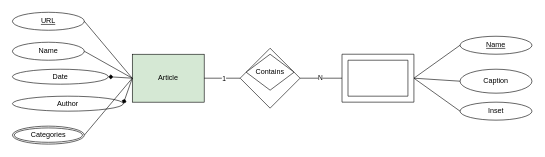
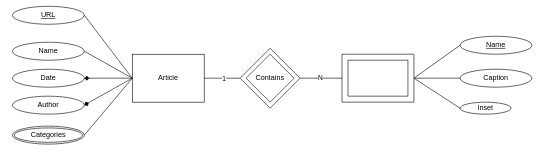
  <mxCell id="0" />
  <mxCell id="1" parent="0" />
  <mxCell id="2" value="" style="rhombus;whiteSpace=wrap;html=1;" vertex="1" parent="1"><mxGeometry x="400" y="80" width="100" height="100" as="geometry" /></mxCell>
- <mxCell id="3" value="Article" style="rounded=0;whiteSpace=wrap;html=1;fillColor=#d5e8d4;" vertex="1" parent="1"><mxGeometry x="220" y="90" width="120" height="80" as="geometry" /></mxCell>
- <mxCell id="4" value="Contains" style="rhombus;whiteSpace=wrap;html=1;" vertex="1" parent="1"><mxGeometry x="410" y="90" width="80" height="60" as="geometry" /></mxCell>
- <mxCell id="5" value="&lt;u&gt;URL&lt;/u&gt;" style="ellipse;whiteSpace=wrap;html=1;" vertex="1" parent="1"><mxGeometry x="20" y="20" width="120" height="30" as="geometry" /></mxCell>
+ <mxCell id="3" value="Article" style="rounded=0;whiteSpace=wrap;html=1;" vertex="1" parent="1"><mxGeometry x="220" y="90" width="120" height="80" as="geometry" /></mxCell>
+ <mxCell id="4" value="Contains" style="rhombus;whiteSpace=wrap;html=1;" vertex="1" parent="1"><mxGeometry x="410" y="90" width="80" height="80" as="geometry" /></mxCell>
+ <mxCell id="5" value="&lt;u&gt;URL&lt;/u&gt;" style="ellipse;whiteSpace=wrap;html=1;" vertex="1" parent="1"><mxGeometry x="20" y="10" width="120" height="30" as="geometry" /></mxCell>
  <mxCell id="6" value="" style="endArrow=none;html=1;rounded=0;entryX=0;entryY=0.5;entryDx=0;entryDy=0;exitX=1;exitY=0.5;exitDx=0;exitDy=0;" edge="1" parent="1" source="2"><mxGeometry width="50" height="50" relative="1" as="geometry"><mxPoint x="490" y="130" as="sourcePoint" /><mxPoint x="570" y="130" as="targetPoint" /></mxGeometry></mxCell>
  <mxCell id="7" value="N" style="edgeLabel;html=1;align=center;verticalAlign=middle;resizable=0;points=[];" vertex="1" connectable="0" parent="6"><mxGeometry x="-0.051" y="1" relative="1" as="geometry"><mxPoint as="offset" /></mxGeometry></mxCell>
  <mxCell id="8" value="" style="endArrow=none;html=1;rounded=0;entryX=0;entryY=0.5;entryDx=0;entryDy=0;" edge="1" parent="1" target="2"><mxGeometry width="50" height="50" relative="1" as="geometry"><mxPoint x="340" y="130" as="sourcePoint" /><mxPoint x="390" y="80" as="targetPoint" /></mxGeometry></mxCell>
  <mxCell id="9" value="1" style="edgeLabel;html=1;align=center;verticalAlign=middle;resizable=0;points=[];" vertex="1" connectable="0" parent="8"><mxGeometry x="0.065" y="-2" relative="1" as="geometry"><mxPoint y="-2" as="offset" /></mxGeometry></mxCell>
  <mxCell id="10" value="Name" style="ellipse;whiteSpace=wrap;html=1;" vertex="1" parent="1"><mxGeometry x="20" y="70" width="120" height="30" as="geometry" /></mxCell>
- <mxCell id="11" value="Author" style="ellipse;whiteSpace=wrap;html=1;" vertex="1" parent="1"><mxGeometry x="20" y="160" width="185" height="25" as="geometry" /></mxCell>
- <mxCell id="12" value="Date" style="ellipse;whiteSpace=wrap;html=1;" vertex="1" parent="1"><mxGeometry x="20" y="115" width="160" height="25" as="geometry" /></mxCell>
+ <mxCell id="11" value="Author" style="ellipse;whiteSpace=wrap;html=1;" vertex="1" parent="1"><mxGeometry x="20" y="160" width="120" height="30" as="geometry" /></mxCell>
+ <mxCell id="12" value="Date" style="ellipse;whiteSpace=wrap;html=1;" vertex="1" parent="1"><mxGeometry x="20" y="115" width="120" height="30" as="geometry" /></mxCell>
  <mxCell id="13" value="&lt;u&gt;Name&lt;/u&gt;" style="ellipse;whiteSpace=wrap;html=1;" vertex="1" parent="1"><mxGeometry x="767" y="60" width="120" height="30" as="geometry" /></mxCell>
- <mxCell id="14" value="Caption" style="ellipse;whiteSpace=wrap;html=1;" vertex="1" parent="1"><mxGeometry x="767" y="115" width="120" height="40" as="geometry" /></mxCell>
- <mxCell id="15" value="Inset" style="ellipse;whiteSpace=wrap;html=1;" vertex="1" parent="1"><mxGeometry x="767" y="170" width="120" height="30" as="geometry" /></mxCell>
+ <mxCell id="14" value="Caption" style="ellipse;whiteSpace=wrap;html=1;" vertex="1" parent="1"><mxGeometry x="767" y="115" width="120" height="30" as="geometry" /></mxCell>
+ <mxCell id="15" value="Inset" style="ellipse;whiteSpace=wrap;html=1;" vertex="1" parent="1"><mxGeometry x="767" y="170" width="85" height="20" as="geometry" /></mxCell>
  <mxCell id="16" value="" style="endArrow=none;html=1;rounded=0;exitX=1;exitY=0.5;exitDx=0;exitDy=0;" edge="1" parent="1" source="5"><mxGeometry width="50" height="50" relative="1" as="geometry"><mxPoint x="70.64" y="210" as="sourcePoint" /><mxPoint x="220" y="130.16" as="targetPoint" /></mxGeometry></mxCell>
  <mxCell id="17" value="" style="endArrow=none;html=1;rounded=0;exitX=0;exitY=0.5;exitDx=0;exitDy=0;entryX=1;entryY=0.5;entryDx=0;entryDy=0;" edge="1" parent="1" source="3" target="10"><mxGeometry width="50" height="50" relative="1" as="geometry"><mxPoint x="160" y="160" as="sourcePoint" /><mxPoint x="240" y="255.16" as="targetPoint" /></mxGeometry></mxCell>
  <mxCell id="18" value="" style="endArrow=diamond;html=1;rounded=0;exitX=0;exitY=0.5;exitDx=0;exitDy=0;entryX=1;entryY=0.5;entryDx=0;entryDy=0;" edge="1" parent="1" source="3" target="12"><mxGeometry width="50" height="50" relative="1" as="geometry"><mxPoint x="160" y="210" as="sourcePoint" /><mxPoint x="240" y="305.16" as="targetPoint" /></mxGeometry></mxCell>
  <mxCell id="19" value="" style="endArrow=diamond;html=1;rounded=0;exitX=0;exitY=0.5;exitDx=0;exitDy=0;entryX=1;entryY=0.5;entryDx=0;entryDy=0;" edge="1" parent="1" source="3" target="11"><mxGeometry width="50" height="50" relative="1" as="geometry"><mxPoint x="230" y="140" as="sourcePoint" /><mxPoint x="150" y="140" as="targetPoint" /></mxGeometry></mxCell>
  <mxCell id="20" value="" style="endArrow=none;html=1;rounded=0;exitX=0;exitY=0.5;exitDx=0;exitDy=0;entryX=1;entryY=0.5;entryDx=0;entryDy=0;" edge="1" parent="1" source="3"><mxGeometry width="50" height="50" relative="1" as="geometry"><mxPoint x="230" y="140" as="sourcePoint" /><mxPoint x="140" y="225" as="targetPoint" /></mxGeometry></mxCell>
  <mxCell id="21" value="" style="endArrow=none;html=1;rounded=0;exitX=0;exitY=0.5;exitDx=0;exitDy=0;entryX=1;entryY=0.5;entryDx=0;entryDy=0;" edge="1" parent="1" source="13"><mxGeometry width="50" height="50" relative="1" as="geometry"><mxPoint x="750" y="5" as="sourcePoint" /><mxPoint x="690" y="130" as="targetPoint" /></mxGeometry></mxCell>
  <mxCell id="22" value="" style="endArrow=none;html=1;rounded=0;exitX=0;exitY=0.5;exitDx=0;exitDy=0;entryX=1;entryY=0.5;entryDx=0;entryDy=0;" edge="1" parent="1" source="14"><mxGeometry width="50" height="50" relative="1" as="geometry"><mxPoint x="730" y="270" as="sourcePoint" /><mxPoint x="690" y="130" as="targetPoint" /></mxGeometry></mxCell>
  <mxCell id="23" value="" style="endArrow=none;html=1;rounded=0;exitX=0;exitY=0.5;exitDx=0;exitDy=0;entryX=1;entryY=0.5;entryDx=0;entryDy=0;" edge="1" parent="1" source="15"><mxGeometry width="50" height="50" relative="1" as="geometry"><mxPoint x="777" y="140" as="sourcePoint" /><mxPoint x="690" y="130" as="targetPoint" /></mxGeometry></mxCell>
  <mxCell id="24" value="" style="verticalLabelPosition=bottom;verticalAlign=top;html=1;shape=mxgraph.basic.frame;dx=10;whiteSpace=wrap;" vertex="1" parent="1"><mxGeometry x="570" y="90" width="120" height="80" as="geometry" /></mxCell>
  <mxCell id="25" value="Categories" style="ellipse;shape=doubleEllipse;margin=3;whiteSpace=wrap;html=1;align=center;" vertex="1" parent="1"><mxGeometry x="20" y="210" width="120" height="30" as="geometry" /></mxCell>
